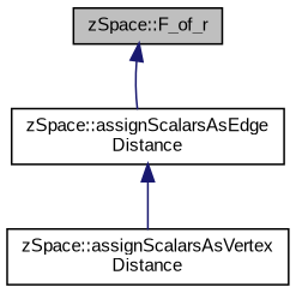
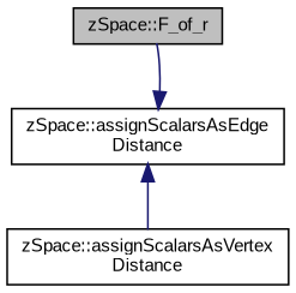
  digraph {
    fontname="Liberation Sans"
    rankdir=TB
    node [color=black fillcolor=white fontname="Liberation Sans" fontsize=10 shape=record style=filled]
    edge [color=midnightblue dir=back fontname="Liberation Sans" fontsize=10 labelfontname=Helvetica labelfontsize=10 style=solid]
    n1 [fillcolor=grey75 fontcolor=black height=0.2 label="zSpace::F_of_r" width=0.4]
    n2 [height=0.2 label="zSpace::assignScalarsAsEdge\lDistance" width=0.4]
    n3 [height=0.2 label="zSpace::assignScalarsAsVertex\lDistance" width=0.4]
-   n1 -> n2
+   n2 -> n1
    n2 -> n3
  }
